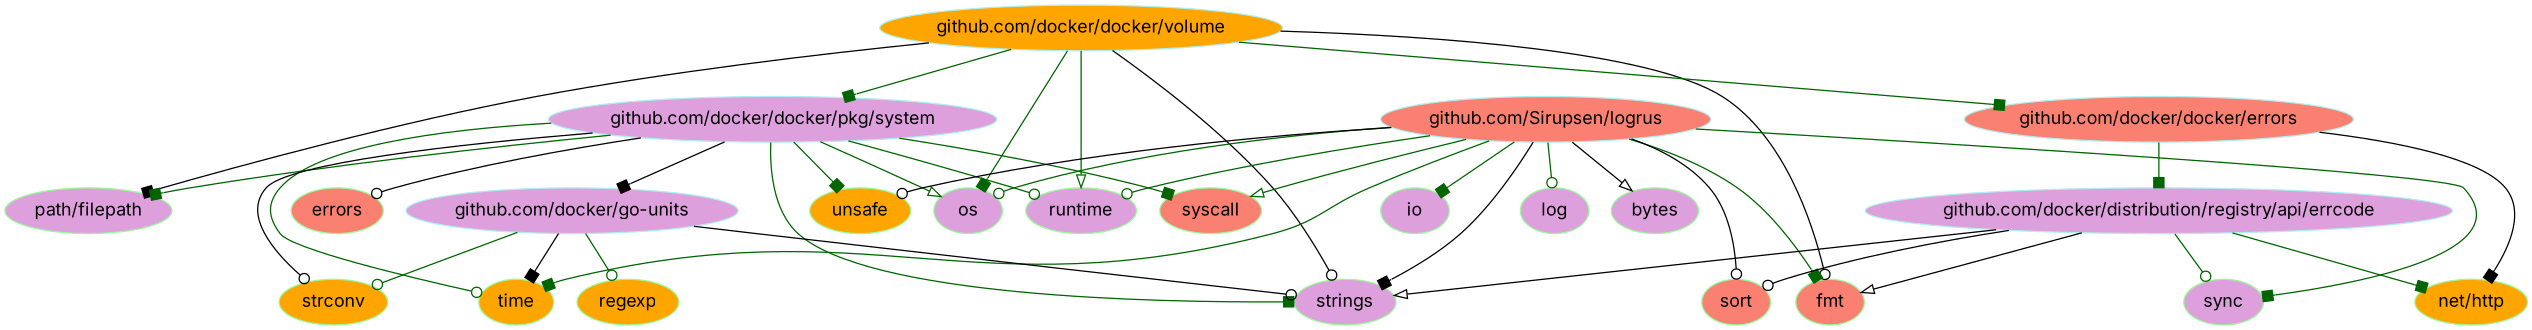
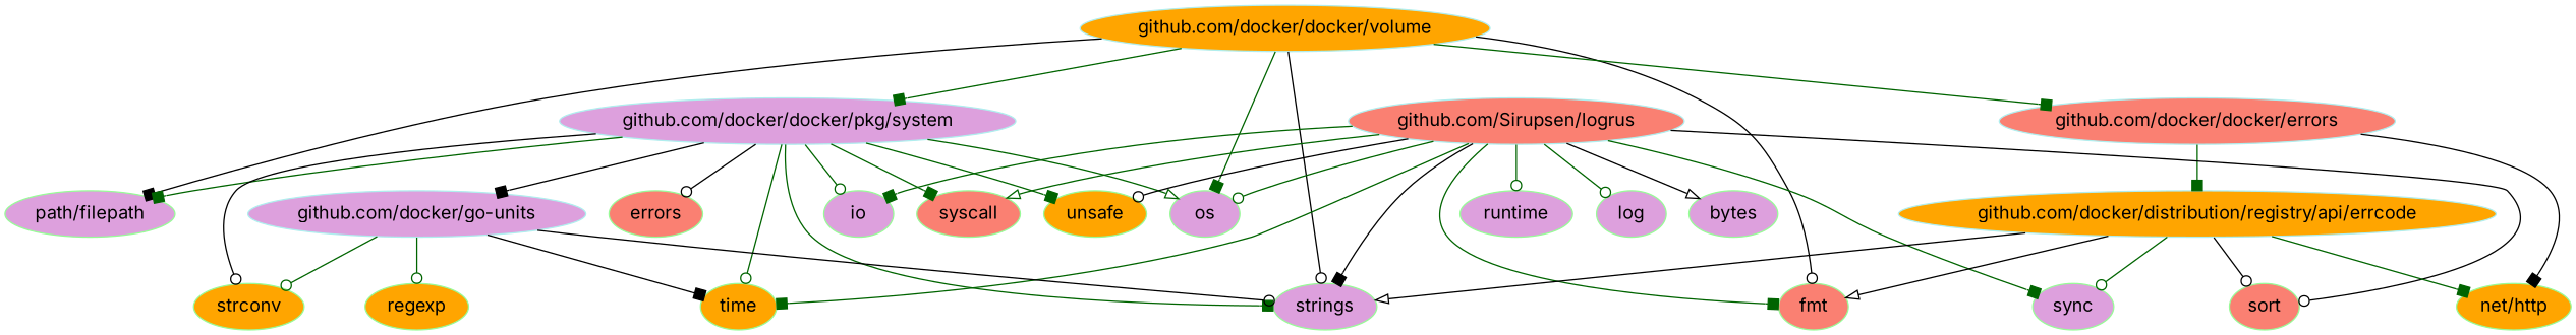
  digraph {
    fontname=Inter
    node [color=palegreen fillcolor=plum fontname=Inter style=filled]
    edge [arrowhead=box color=darkgreen fontname=Inter]
    n1 [color=paleturquoise fillcolor=orange label="github.com/docker/docker/volume"]
    n2 [fillcolor=salmon label=fmt]
    n3 [color=paleturquoise fillcolor=salmon label="github.com/docker/docker/errors"]
    n4 [color=paleturquoise label="github.com/docker/docker/pkg/system"]
    n5 [label=os]
    n6 [label="path/filepath"]
    n7 [label=runtime]
    n8 [label=strings]
    n9 [color=paleturquoise fillcolor=salmon label="github.com/Sirupsen/logrus"]
    n10 [fillcolor=salmon label=sort]
    n11 [label=io]
    n12 [fillcolor=salmon label=syscall]
    n13 [fillcolor=orange label=time]
    n14 [fillcolor=orange label=unsafe]
    n15 [label=log]
    n16 [label=bytes]
    n17 [label=sync]
    n18 [fillcolor=orange label="net/http"]
-   n19 [color=paleturquoise label="github.com/docker/distribution/registry/api/errcode"]
+   n19 [color=paleturquoise fillcolor=orange label="github.com/docker/distribution/registry/api/errcode"]
    n20 [fillcolor=salmon label=errors]
    n21 [color=paleturquoise label="github.com/docker/go-units"]
    n22 [fillcolor=orange label=strconv]
    n23 [fillcolor=orange label=regexp]
    n1 -> n2 [arrowhead=odot color=black]
    n1 -> n3
    n1 -> n4
    n1 -> n5
    n1 -> n6 [color=black]
-   n1 -> n7 [arrowhead=onormal]
    n1 -> n8 [arrowhead=odot color=black]
    n3 -> n18 [color=black]
    n3 -> n19
    n4 -> n5 [arrowhead=onormal]
    n4 -> n6
    n4 -> n8
-   n4 -> n7 [arrowhead=odot]
+   n4 -> n11 [arrowhead=odot]
    n4 -> n12
    n4 -> n13 [arrowhead=odot]
    n4 -> n14
    n4 -> n20 [arrowhead=odot color=black]
    n4 -> n21 [color=black]
    n4 -> n22 [arrowhead=odot color=black]
    n9 -> n2
    n9 -> n5 [arrowhead=odot]
    n9 -> n7 [arrowhead=odot]
    n9 -> n8 [color=black]
    n9 -> n10 [arrowhead=odot color=black]
    n9 -> n11
    n9 -> n12 [arrowhead=onormal]
    n9 -> n13
    n9 -> n14 [arrowhead=odot color=black]
    n9 -> n15 [arrowhead=odot]
    n9 -> n16 [arrowhead=onormal color=black]
    n9 -> n17
    n19 -> n2 [arrowhead=onormal color=black]
    n19 -> n8 [arrowhead=onormal color=black]
    n19 -> n10 [arrowhead=odot color=black]
    n19 -> n17 [arrowhead=odot]
    n19 -> n18
    n21 -> n8 [arrowhead=odot color=black]
    n21 -> n13 [color=black]
    n21 -> n22 [arrowhead=odot]
    n21 -> n23 [arrowhead=odot]
  }
